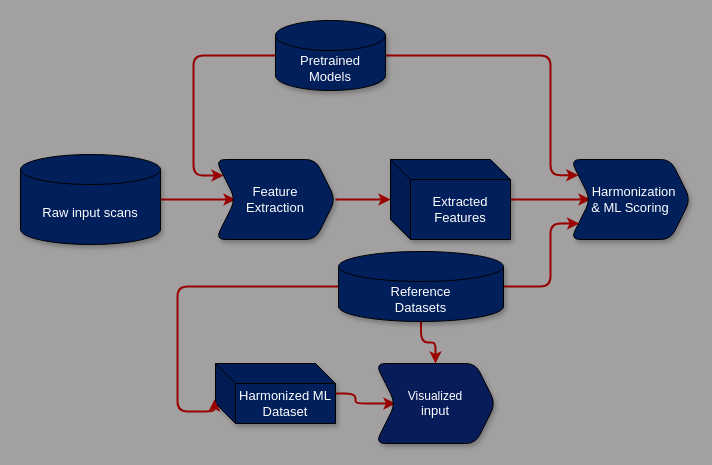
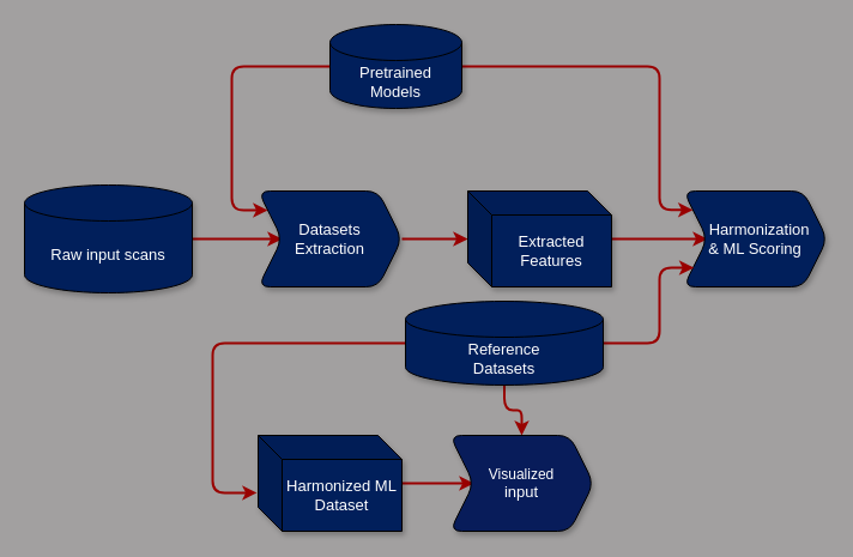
  <mxCell id="0" />
  <mxCell id="1" parent="0" />
  <mxCell id="2" value="" style="edgeStyle=orthogonalEdgeStyle;rounded=1;orthogonalLoop=1;jettySize=auto;strokeColor=#990001;shadow=0;backgroundOutline=1;enumerate=0;comic=0;fontStyle=0;fontSize=13;labelBorderColor=none;html=1;spacingTop=0;strokeWidth=2;fontColor=#FFFFFF;" edge="1" parent="1" source="3" target="5"><mxGeometry relative="1" as="geometry" /></mxCell>
  <mxCell id="3" value="Raw input scans" style="shape=cylinder3;boundedLbl=1;backgroundOutline=1;size=15;rounded=1;fillStyle=solid;fillColor=#011f5b;shadow=1;enumerate=0;comic=0;fontStyle=0;fontSize=13;labelBorderColor=none;whiteSpace=wrap;html=1;spacingTop=0;fontColor=#FFFFFF;" vertex="1" parent="1"><mxGeometry x="20" y="154" width="140" height="90" as="geometry" /></mxCell>
  <mxCell id="4" value="" style="edgeStyle=orthogonalEdgeStyle;rounded=1;orthogonalLoop=1;jettySize=auto;strokeColor=#990001;shadow=0;backgroundOutline=1;enumerate=0;comic=0;fontStyle=0;fontSize=13;labelBorderColor=none;html=1;spacingTop=0;strokeWidth=2;fontColor=#FFFFFF;" edge="1" parent="1" source="5" target="7"><mxGeometry relative="1" as="geometry" /></mxCell>
- <mxCell id="5" value="Feature&lt;br&gt;Extraction" style="shape=step;perimeter=stepPerimeter;fixedSize=1;rounded=1;fillStyle=solid;fillColor=#011f5b;shadow=1;backgroundOutline=1;enumerate=0;comic=0;fontStyle=0;fontSize=13;labelBorderColor=none;whiteSpace=wrap;html=1;spacingTop=0;fontColor=#FFFFFF;" vertex="1" parent="1"><mxGeometry x="215" y="159" width="120" height="80" as="geometry" /></mxCell>
+ <mxCell id="5" value="Datasets&lt;br&gt;Extraction" style="shape=step;perimeter=stepPerimeter;fixedSize=1;rounded=1;fillStyle=solid;fillColor=#011f5b;shadow=1;backgroundOutline=1;enumerate=0;comic=0;fontStyle=0;fontSize=13;labelBorderColor=none;whiteSpace=wrap;html=1;spacingTop=0;fontColor=#FFFFFF;" vertex="1" parent="1"><mxGeometry x="215" y="159" width="120" height="80" as="geometry" /></mxCell>
  <mxCell id="6" value="" style="edgeStyle=orthogonalEdgeStyle;rounded=1;orthogonalLoop=1;jettySize=auto;strokeColor=#990001;shadow=0;backgroundOutline=1;enumerate=0;comic=0;fontStyle=0;fontSize=13;labelBorderColor=none;html=1;spacingTop=0;strokeWidth=2;fontColor=#FFFFFF;" edge="1" parent="1" source="7" target="8"><mxGeometry relative="1" as="geometry" /></mxCell>
  <mxCell id="7" value="Extracted&lt;br&gt;Features" style="shape=cube;boundedLbl=1;backgroundOutline=1;darkOpacity=0.05;darkOpacity2=0.1;rounded=1;fillStyle=solid;fillColor=#011f5b;shadow=1;enumerate=0;comic=0;fontStyle=0;fontSize=13;labelBorderColor=none;whiteSpace=wrap;html=1;spacingTop=0;fontColor=#FFFFFF;" vertex="1" parent="1"><mxGeometry x="390" y="159" width="120" height="80" as="geometry" /></mxCell>
  <mxCell id="8" value="&amp;nbsp; Harmonization &lt;br&gt;&amp;amp; ML Scoring" style="shape=step;perimeter=stepPerimeter;fixedSize=1;rounded=1;fillStyle=solid;fillColor=#011f5b;shadow=1;backgroundOutline=1;enumerate=0;comic=0;fontStyle=0;fontSize=13;labelBorderColor=none;whiteSpace=wrap;html=1;spacingTop=0;fontColor=#FFFFFF;" vertex="1" parent="1"><mxGeometry x="570" y="159" width="120" height="80" as="geometry" /></mxCell>
  <mxCell id="9" value="" style="edgeStyle=orthogonalEdgeStyle;rounded=1;orthogonalLoop=1;jettySize=auto;strokeColor=#990001;shadow=0;backgroundOutline=1;enumerate=0;comic=0;fontStyle=0;fontSize=13;labelBorderColor=none;html=1;spacingTop=0;strokeWidth=2;entryX=0;entryY=0.5;entryDx=0;entryDy=0;fontColor=#FFFFFF;" edge="1" parent="1" source="10" target="18"><mxGeometry relative="1" as="geometry"><mxPoint x="391" y="403" as="targetPoint" /></mxGeometry></mxCell>
- <mxCell id="10" value="Harmonized ML Dataset" style="shape=cube;boundedLbl=1;backgroundOutline=1;darkOpacity=0.05;darkOpacity2=0.1;rounded=1;fillStyle=solid;fillColor=#011f5b;shadow=1;enumerate=0;comic=0;fontStyle=0;fontSize=13;labelBorderColor=none;whiteSpace=wrap;html=1;spacingTop=0;fontColor=#FFFFFF;" vertex="1" parent="1"><mxGeometry x="215" y="363" width="120" height="60" as="geometry" /></mxCell>
+ <mxCell id="10" value="Harmonized ML Dataset" style="shape=cube;boundedLbl=1;backgroundOutline=1;darkOpacity=0.05;darkOpacity2=0.1;rounded=1;fillStyle=solid;fillColor=#011f5b;shadow=1;enumerate=0;comic=0;fontStyle=0;fontSize=13;labelBorderColor=none;whiteSpace=wrap;html=1;spacingTop=0;fontColor=#FFFFFF;" vertex="1" parent="1"><mxGeometry x="215" y="363" width="120" height="80" as="geometry" /></mxCell>
  <mxCell id="11" value="" style="edgeStyle=orthogonalEdgeStyle;rounded=1;orthogonalLoop=1;jettySize=auto;entryX=0.072;entryY=0.8;entryDx=0;entryDy=0;strokeColor=#990001;shadow=0;backgroundOutline=1;enumerate=0;comic=0;fontStyle=0;fontSize=13;labelBorderColor=none;html=1;spacingTop=0;strokeWidth=2;entryPerimeter=0;exitX=1;exitY=0.5;exitDx=0;exitDy=0;exitPerimeter=0;fontColor=#FFFFFF;" edge="1" parent="1" source="14" target="8"><mxGeometry relative="1" as="geometry"><Array as="points"><mxPoint x="550" y="286" /><mxPoint x="550" y="223" /></Array></mxGeometry></mxCell>
  <mxCell id="12" style="edgeStyle=orthogonalEdgeStyle;orthogonalLoop=1;jettySize=auto;html=1;exitX=0;exitY=0.5;exitDx=0;exitDy=0;exitPerimeter=0;rounded=1;strokeColor=#990300;strokeWidth=2;shadow=0;entryX=-0.009;entryY=0.599;entryDx=0;entryDy=0;entryPerimeter=0;fontColor=#FFFFFF;" edge="1" parent="1" source="14" target="10"><mxGeometry relative="1" as="geometry"><Array as="points"><mxPoint x="177" y="286" /><mxPoint x="177" y="411" /></Array></mxGeometry></mxCell>
  <mxCell id="13" style="edgeStyle=orthogonalEdgeStyle;orthogonalLoop=1;jettySize=auto;html=1;exitX=0.5;exitY=1;exitDx=0;exitDy=0;exitPerimeter=0;rounded=1;strokeColor=#990300;strokeWidth=2;shadow=0;fontColor=#FFFFFF;" edge="1" parent="1" source="14" target="18"><mxGeometry relative="1" as="geometry" /></mxCell>
  <mxCell id="14" value="Reference&lt;br&gt;Datasets" style="shape=cylinder3;boundedLbl=1;backgroundOutline=1;size=15;rounded=1;fillStyle=solid;fillColor=#011f5b;shadow=1;enumerate=0;comic=0;fontStyle=0;fontSize=13;labelBorderColor=none;whiteSpace=wrap;html=1;spacingTop=0;fontColor=#FFFFFF;" vertex="1" parent="1"><mxGeometry x="338" y="251" width="165" height="70" as="geometry" /></mxCell>
  <mxCell id="15" value="" style="edgeStyle=orthogonalEdgeStyle;rounded=1;orthogonalLoop=1;jettySize=auto;exitX=0;exitY=0.5;exitDx=0;exitDy=0;exitPerimeter=0;entryX=0.066;entryY=0.201;entryDx=0;entryDy=0;strokeColor=#990001;shadow=0;backgroundOutline=1;enumerate=0;comic=0;fontStyle=0;fontSize=13;labelBorderColor=none;html=1;spacingTop=0;strokeWidth=2;entryPerimeter=0;fontColor=#FFFFFF;" edge="1" parent="1" source="17" target="5"><mxGeometry relative="1" as="geometry"><Array as="points"><mxPoint x="193" y="55" /><mxPoint x="193" y="175" /></Array></mxGeometry></mxCell>
  <mxCell id="16" value="" style="edgeStyle=orthogonalEdgeStyle;rounded=1;orthogonalLoop=1;jettySize=auto;exitX=1;exitY=0.5;exitDx=0;exitDy=0;exitPerimeter=0;entryX=0.065;entryY=0.197;entryDx=0;entryDy=0;strokeColor=#990001;shadow=0;backgroundOutline=1;enumerate=0;comic=0;fontStyle=0;fontSize=13;labelBorderColor=none;html=1;spacingTop=0;strokeWidth=2;entryPerimeter=0;fontColor=#FFFFFF;" edge="1" parent="1" source="17" target="8"><mxGeometry relative="1" as="geometry"><Array as="points"><mxPoint x="550" y="55" /><mxPoint x="550" y="175" /></Array></mxGeometry></mxCell>
  <mxCell id="17" value="Pretrained&lt;br&gt;Models" style="shape=cylinder3;boundedLbl=1;backgroundOutline=1;size=15;rounded=1;fillStyle=solid;fillColor=#011f5b;shadow=1;enumerate=0;comic=0;fontStyle=0;fontSize=13;labelBorderColor=none;whiteSpace=wrap;html=1;spacingTop=0;fontColor=#FFFFFF;" vertex="1" parent="1"><mxGeometry x="275" y="20" width="110" height="70" as="geometry" /></mxCell>
  <mxCell id="18" value="Visualized&lt;br style=&quot;font-size: 13px;&quot;&gt;&lt;span style=&quot;font-size: 13px;&quot;&gt;input&lt;/span&gt;" style="shape=step;perimeter=stepPerimeter;whiteSpace=wrap;html=1;fixedSize=1;rounded=1;shadow=1;fillColor=#081c5a;fontColor=#FFFFFF;" vertex="1" parent="1"><mxGeometry x="375" y="363" width="120" height="80" as="geometry" /></mxCell>
